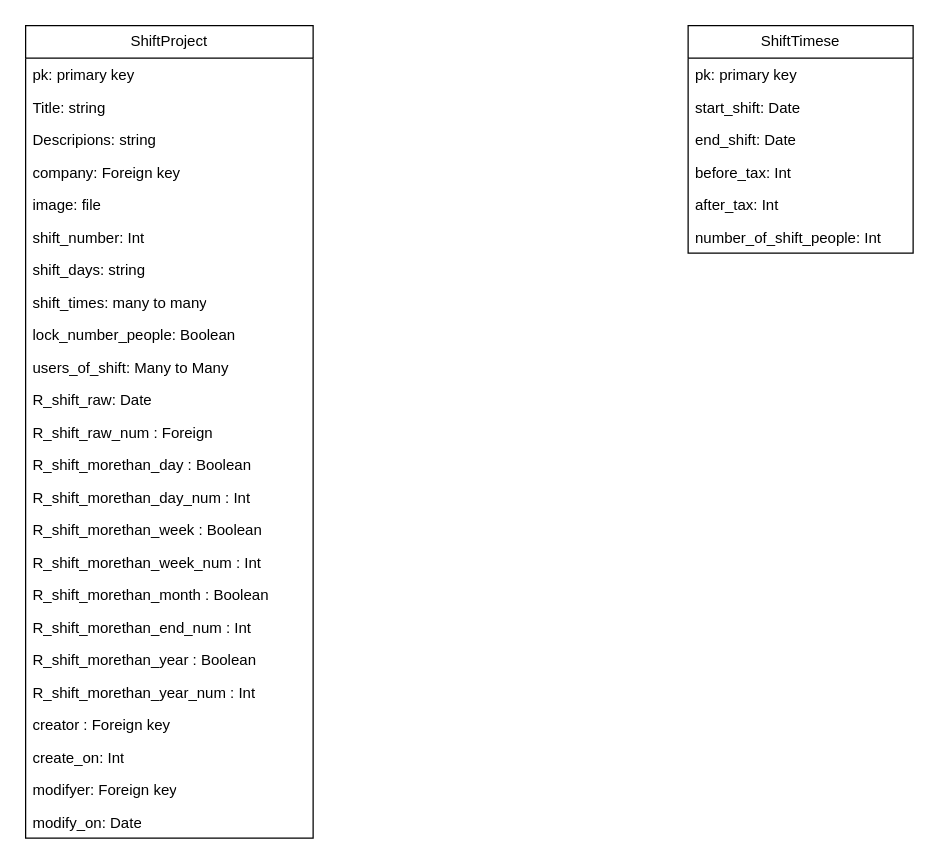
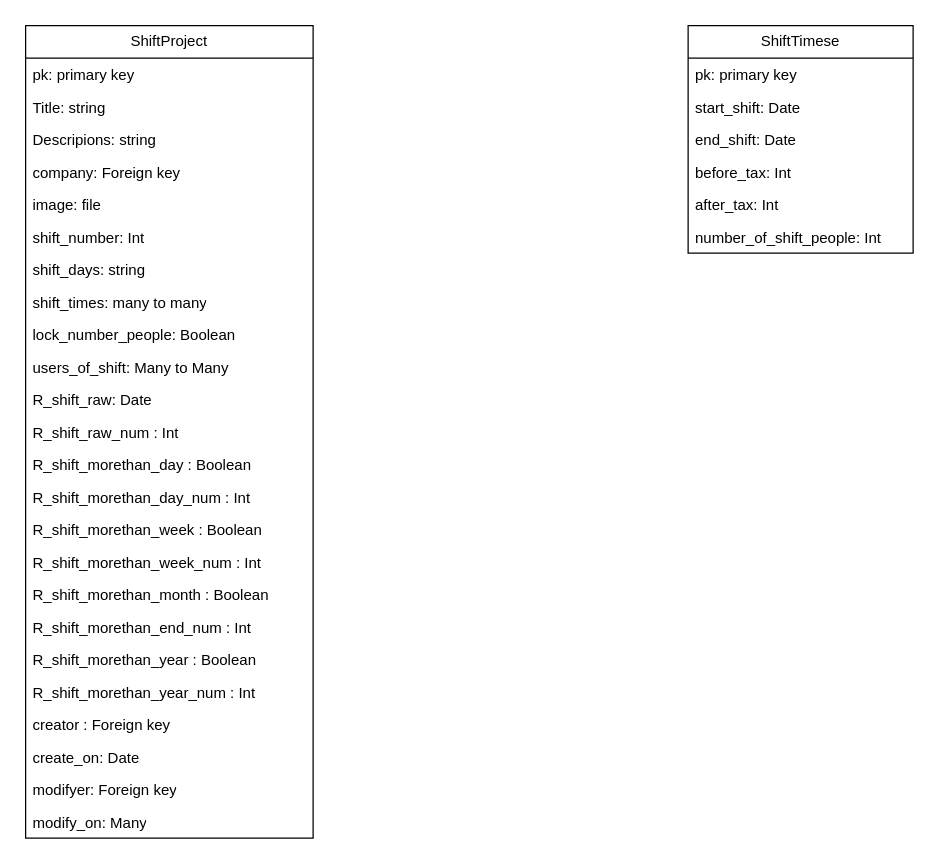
  <mxCell id="0" />
  <mxCell id="1" parent="0" />
  <mxCell id="2" value="ShiftProject" style="swimlane;fontStyle=0;childLayout=stackLayout;horizontal=1;startSize=26;fillColor=none;horizontalStack=0;resizeParent=1;resizeParentMax=0;resizeLast=0;collapsible=1;marginBottom=0;whiteSpace=wrap;html=1;" vertex="1" parent="1"><mxGeometry x="20" y="20" width="230" height="650" as="geometry" /></mxCell>
  <mxCell id="3" value="pk: primary key&amp;nbsp;" style="text;strokeColor=none;fillColor=none;align=left;verticalAlign=top;spacingLeft=4;spacingRight=4;overflow=hidden;rotatable=0;points=[[0,0.5],[1,0.5]];portConstraint=eastwest;whiteSpace=wrap;html=1;" vertex="1" parent="2"><mxGeometry y="26" width="230" height="26" as="geometry" /></mxCell>
  <mxCell id="4" value="Title: string" style="text;strokeColor=none;fillColor=none;align=left;verticalAlign=top;spacingLeft=4;spacingRight=4;overflow=hidden;rotatable=0;points=[[0,0.5],[1,0.5]];portConstraint=eastwest;whiteSpace=wrap;html=1;" vertex="1" parent="2"><mxGeometry y="52" width="230" height="26" as="geometry" /></mxCell>
  <mxCell id="5" value="Descripions: string&amp;nbsp;" style="text;strokeColor=none;fillColor=none;align=left;verticalAlign=top;spacingLeft=4;spacingRight=4;overflow=hidden;rotatable=0;points=[[0,0.5],[1,0.5]];portConstraint=eastwest;whiteSpace=wrap;html=1;" vertex="1" parent="2"><mxGeometry y="78" width="230" height="26" as="geometry" /></mxCell>
  <mxCell id="6" value="company: Foreign key" style="text;strokeColor=none;fillColor=none;align=left;verticalAlign=top;spacingLeft=4;spacingRight=4;overflow=hidden;rotatable=0;points=[[0,0.5],[1,0.5]];portConstraint=eastwest;whiteSpace=wrap;html=1;" vertex="1" parent="2"><mxGeometry y="104" width="230" height="26" as="geometry" /></mxCell>
  <mxCell id="7" value="image: file" style="text;strokeColor=none;fillColor=none;align=left;verticalAlign=top;spacingLeft=4;spacingRight=4;overflow=hidden;rotatable=0;points=[[0,0.5],[1,0.5]];portConstraint=eastwest;whiteSpace=wrap;html=1;" vertex="1" parent="2"><mxGeometry y="130" width="230" height="26" as="geometry" /></mxCell>
  <mxCell id="8" value="shift_number: Int&amp;nbsp;" style="text;strokeColor=none;fillColor=none;align=left;verticalAlign=top;spacingLeft=4;spacingRight=4;overflow=hidden;rotatable=0;points=[[0,0.5],[1,0.5]];portConstraint=eastwest;whiteSpace=wrap;html=1;" vertex="1" parent="2"><mxGeometry y="156" width="230" height="26" as="geometry" /></mxCell>
  <mxCell id="9" value="shift_days: string" style="text;strokeColor=none;fillColor=none;align=left;verticalAlign=top;spacingLeft=4;spacingRight=4;overflow=hidden;rotatable=0;points=[[0,0.5],[1,0.5]];portConstraint=eastwest;whiteSpace=wrap;html=1;" vertex="1" parent="2"><mxGeometry y="182" width="230" height="26" as="geometry" /></mxCell>
  <mxCell id="10" value="shift_times: many to many" style="text;strokeColor=none;fillColor=none;align=left;verticalAlign=top;spacingLeft=4;spacingRight=4;overflow=hidden;rotatable=0;points=[[0,0.5],[1,0.5]];portConstraint=eastwest;whiteSpace=wrap;html=1;" vertex="1" parent="2"><mxGeometry y="208" width="230" height="26" as="geometry" /></mxCell>
  <mxCell id="11" value="lock_number_people: Boolean&amp;nbsp;" style="text;strokeColor=none;fillColor=none;align=left;verticalAlign=top;spacingLeft=4;spacingRight=4;overflow=hidden;rotatable=0;points=[[0,0.5],[1,0.5]];portConstraint=eastwest;whiteSpace=wrap;html=1;" vertex="1" parent="2"><mxGeometry y="234" width="230" height="26" as="geometry" /></mxCell>
  <mxCell id="12" value="users_of_shift: Many to Many&amp;nbsp;" style="text;strokeColor=none;fillColor=none;align=left;verticalAlign=top;spacingLeft=4;spacingRight=4;overflow=hidden;rotatable=0;points=[[0,0.5],[1,0.5]];portConstraint=eastwest;whiteSpace=wrap;html=1;" vertex="1" parent="2"><mxGeometry y="260" width="230" height="26" as="geometry" /></mxCell>
  <mxCell id="13" value="R_shift_raw: Date" style="text;strokeColor=none;fillColor=none;align=left;verticalAlign=top;spacingLeft=4;spacingRight=4;overflow=hidden;rotatable=0;points=[[0,0.5],[1,0.5]];portConstraint=eastwest;whiteSpace=wrap;html=1;" vertex="1" parent="2"><mxGeometry y="286" width="230" height="26" as="geometry" /></mxCell>
- <mxCell id="14" value="R_shift_raw_num : Foreign" style="text;strokeColor=none;fillColor=none;align=left;verticalAlign=top;spacingLeft=4;spacingRight=4;overflow=hidden;rotatable=0;points=[[0,0.5],[1,0.5]];portConstraint=eastwest;whiteSpace=wrap;html=1;" vertex="1" parent="2"><mxGeometry y="312" width="230" height="26" as="geometry" /></mxCell>
+ <mxCell id="14" value="R_shift_raw_num : Int" style="text;strokeColor=none;fillColor=none;align=left;verticalAlign=top;spacingLeft=4;spacingRight=4;overflow=hidden;rotatable=0;points=[[0,0.5],[1,0.5]];portConstraint=eastwest;whiteSpace=wrap;html=1;" vertex="1" parent="2"><mxGeometry y="312" width="230" height="26" as="geometry" /></mxCell>
  <mxCell id="15" value="R_shift_morethan_day : Boolean&amp;nbsp;" style="text;strokeColor=none;fillColor=none;align=left;verticalAlign=top;spacingLeft=4;spacingRight=4;overflow=hidden;rotatable=0;points=[[0,0.5],[1,0.5]];portConstraint=eastwest;whiteSpace=wrap;html=1;" vertex="1" parent="2"><mxGeometry y="338" width="230" height="26" as="geometry" /></mxCell>
  <mxCell id="16" value="R_shift_morethan_day_num : Int" style="text;strokeColor=none;fillColor=none;align=left;verticalAlign=top;spacingLeft=4;spacingRight=4;overflow=hidden;rotatable=0;points=[[0,0.5],[1,0.5]];portConstraint=eastwest;whiteSpace=wrap;html=1;" vertex="1" parent="2"><mxGeometry y="364" width="230" height="26" as="geometry" /></mxCell>
  <mxCell id="17" value="R_shift_morethan_week : Boolean" style="text;strokeColor=none;fillColor=none;align=left;verticalAlign=top;spacingLeft=4;spacingRight=4;overflow=hidden;rotatable=0;points=[[0,0.5],[1,0.5]];portConstraint=eastwest;whiteSpace=wrap;html=1;" vertex="1" parent="2"><mxGeometry y="390" width="230" height="26" as="geometry" /></mxCell>
  <mxCell id="18" value="R_shift_morethan_week_num : Int" style="text;strokeColor=none;fillColor=none;align=left;verticalAlign=top;spacingLeft=4;spacingRight=4;overflow=hidden;rotatable=0;points=[[0,0.5],[1,0.5]];portConstraint=eastwest;whiteSpace=wrap;html=1;" vertex="1" parent="2"><mxGeometry y="416" width="230" height="26" as="geometry" /></mxCell>
  <mxCell id="19" value="R_shift_morethan_month : Boolean" style="text;strokeColor=none;fillColor=none;align=left;verticalAlign=top;spacingLeft=4;spacingRight=4;overflow=hidden;rotatable=0;points=[[0,0.5],[1,0.5]];portConstraint=eastwest;whiteSpace=wrap;html=1;" vertex="1" parent="2"><mxGeometry y="442" width="230" height="26" as="geometry" /></mxCell>
  <mxCell id="20" value="R_shift_morethan_end_num : Int" style="text;strokeColor=none;fillColor=none;align=left;verticalAlign=top;spacingLeft=4;spacingRight=4;overflow=hidden;rotatable=0;points=[[0,0.5],[1,0.5]];portConstraint=eastwest;whiteSpace=wrap;html=1;" vertex="1" parent="2"><mxGeometry y="468" width="230" height="26" as="geometry" /></mxCell>
  <mxCell id="21" value="R_shift_morethan_year : Boolean" style="text;strokeColor=none;fillColor=none;align=left;verticalAlign=top;spacingLeft=4;spacingRight=4;overflow=hidden;rotatable=0;points=[[0,0.5],[1,0.5]];portConstraint=eastwest;whiteSpace=wrap;html=1;" vertex="1" parent="2"><mxGeometry y="494" width="230" height="26" as="geometry" /></mxCell>
  <mxCell id="22" value="R_shift_morethan_year_num : Int" style="text;strokeColor=none;fillColor=none;align=left;verticalAlign=top;spacingLeft=4;spacingRight=4;overflow=hidden;rotatable=0;points=[[0,0.5],[1,0.5]];portConstraint=eastwest;whiteSpace=wrap;html=1;" vertex="1" parent="2"><mxGeometry y="520" width="230" height="26" as="geometry" /></mxCell>
  <mxCell id="23" value="creator : Foreign key" style="text;strokeColor=none;fillColor=none;align=left;verticalAlign=top;spacingLeft=4;spacingRight=4;overflow=hidden;rotatable=0;points=[[0,0.5],[1,0.5]];portConstraint=eastwest;whiteSpace=wrap;html=1;" vertex="1" parent="2"><mxGeometry y="546" width="230" height="26" as="geometry" /></mxCell>
- <mxCell id="24" value="create_on: Int" style="text;strokeColor=none;fillColor=none;align=left;verticalAlign=top;spacingLeft=4;spacingRight=4;overflow=hidden;rotatable=0;points=[[0,0.5],[1,0.5]];portConstraint=eastwest;whiteSpace=wrap;html=1;" vertex="1" parent="2"><mxGeometry y="572" width="230" height="26" as="geometry" /></mxCell>
+ <mxCell id="24" value="create_on: Date" style="text;strokeColor=none;fillColor=none;align=left;verticalAlign=top;spacingLeft=4;spacingRight=4;overflow=hidden;rotatable=0;points=[[0,0.5],[1,0.5]];portConstraint=eastwest;whiteSpace=wrap;html=1;" vertex="1" parent="2"><mxGeometry y="572" width="230" height="26" as="geometry" /></mxCell>
  <mxCell id="25" value="modifyer: Foreign key" style="text;strokeColor=none;fillColor=none;align=left;verticalAlign=top;spacingLeft=4;spacingRight=4;overflow=hidden;rotatable=0;points=[[0,0.5],[1,0.5]];portConstraint=eastwest;whiteSpace=wrap;html=1;" vertex="1" parent="2"><mxGeometry y="598" width="230" height="26" as="geometry" /></mxCell>
- <mxCell id="26" value="modify_on: Date" style="text;strokeColor=none;fillColor=none;align=left;verticalAlign=top;spacingLeft=4;spacingRight=4;overflow=hidden;rotatable=0;points=[[0,0.5],[1,0.5]];portConstraint=eastwest;whiteSpace=wrap;html=1;" vertex="1" parent="2"><mxGeometry y="624" width="230" height="26" as="geometry" /></mxCell>
+ <mxCell id="26" value="modify_on: Many" style="text;strokeColor=none;fillColor=none;align=left;verticalAlign=top;spacingLeft=4;spacingRight=4;overflow=hidden;rotatable=0;points=[[0,0.5],[1,0.5]];portConstraint=eastwest;whiteSpace=wrap;html=1;" vertex="1" parent="2"><mxGeometry y="624" width="230" height="26" as="geometry" /></mxCell>
  <mxCell id="27" value="ShiftTimese" style="swimlane;fontStyle=0;childLayout=stackLayout;horizontal=1;startSize=26;fillColor=none;horizontalStack=0;resizeParent=1;resizeParentMax=0;resizeLast=0;collapsible=1;marginBottom=0;whiteSpace=wrap;html=1;" vertex="1" parent="1"><mxGeometry x="550" y="20" width="180" height="182" as="geometry" /></mxCell>
  <mxCell id="28" value="pk: primary key&amp;nbsp;" style="text;strokeColor=none;fillColor=none;align=left;verticalAlign=top;spacingLeft=4;spacingRight=4;overflow=hidden;rotatable=0;points=[[0,0.5],[1,0.5]];portConstraint=eastwest;whiteSpace=wrap;html=1;" vertex="1" parent="27"><mxGeometry y="26" width="180" height="26" as="geometry" /></mxCell>
  <mxCell id="29" value="start_shift: Date" style="text;strokeColor=none;fillColor=none;align=left;verticalAlign=top;spacingLeft=4;spacingRight=4;overflow=hidden;rotatable=0;points=[[0,0.5],[1,0.5]];portConstraint=eastwest;whiteSpace=wrap;html=1;" vertex="1" parent="27"><mxGeometry y="52" width="180" height="26" as="geometry" /></mxCell>
  <mxCell id="30" value="end_shift: Date" style="text;strokeColor=none;fillColor=none;align=left;verticalAlign=top;spacingLeft=4;spacingRight=4;overflow=hidden;rotatable=0;points=[[0,0.5],[1,0.5]];portConstraint=eastwest;whiteSpace=wrap;html=1;" vertex="1" parent="27"><mxGeometry y="78" width="180" height="26" as="geometry" /></mxCell>
  <mxCell id="31" value="before_tax: Int" style="text;strokeColor=none;fillColor=none;align=left;verticalAlign=top;spacingLeft=4;spacingRight=4;overflow=hidden;rotatable=0;points=[[0,0.5],[1,0.5]];portConstraint=eastwest;whiteSpace=wrap;html=1;" vertex="1" parent="27"><mxGeometry y="104" width="180" height="26" as="geometry" /></mxCell>
  <mxCell id="32" value="after_tax: Int" style="text;strokeColor=none;fillColor=none;align=left;verticalAlign=top;spacingLeft=4;spacingRight=4;overflow=hidden;rotatable=0;points=[[0,0.5],[1,0.5]];portConstraint=eastwest;whiteSpace=wrap;html=1;" vertex="1" parent="27"><mxGeometry y="130" width="180" height="26" as="geometry" /></mxCell>
  <mxCell id="33" value="number_of_shift_people: Int&amp;nbsp;" style="text;strokeColor=none;fillColor=none;align=left;verticalAlign=top;spacingLeft=4;spacingRight=4;overflow=hidden;rotatable=0;points=[[0,0.5],[1,0.5]];portConstraint=eastwest;whiteSpace=wrap;html=1;" vertex="1" parent="27"><mxGeometry y="156" width="180" height="26" as="geometry" /></mxCell>
